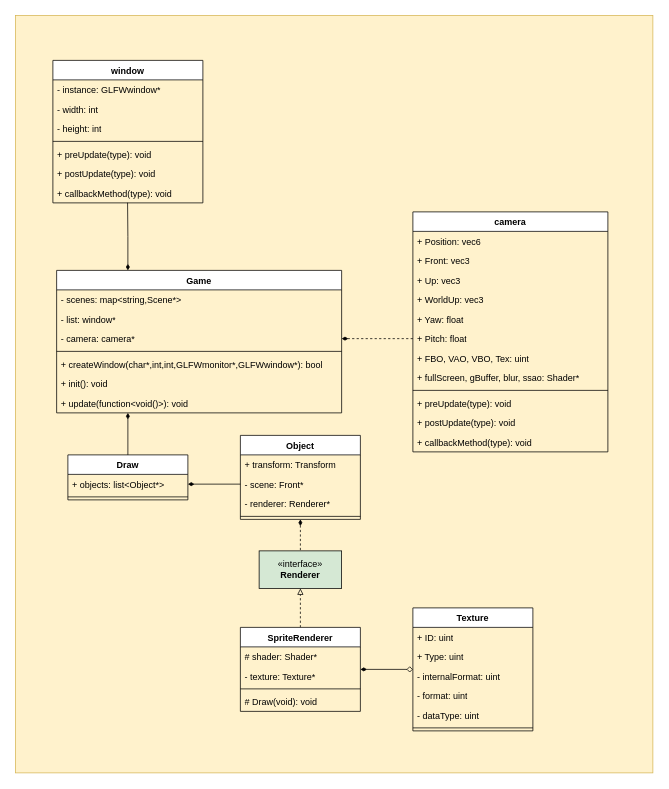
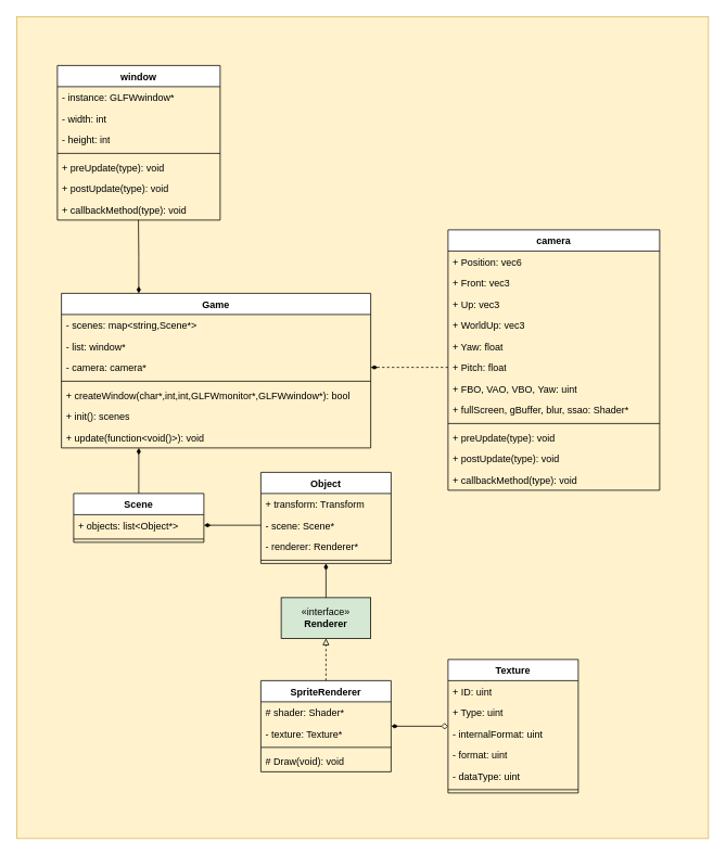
  <mxCell id="0" />
  <mxCell id="1" parent="0" />
  <mxCell id="2" value="" style="rounded=0;whiteSpace=wrap;html=1;fillColor=#fff2cc;strokeColor=#d6b656;" vertex="1" parent="1"><mxGeometry x="20" y="20" width="850" height="1010" as="geometry" /></mxCell>
  <mxCell id="3" value="«interface»&lt;br&gt;&lt;b&gt;Renderer&lt;/b&gt;" style="html=1;whiteSpace=wrap;fillColor=#d5e8d4;" vertex="1" parent="1"><mxGeometry x="345" y="734" width="110" height="50" as="geometry" /></mxCell>
  <mxCell id="4" style="edgeStyle=orthogonalEdgeStyle;rounded=0;orthogonalLoop=1;jettySize=auto;html=1;exitX=0.5;exitY=0;exitDx=0;exitDy=0;entryX=0.5;entryY=1;entryDx=0;entryDy=0;endArrow=block;endFill=0;dashed=1;" edge="1" parent="1" source="6" target="3"><mxGeometry relative="1" as="geometry"><mxPoint x="395" y="810" as="targetPoint" /></mxGeometry></mxCell>
  <mxCell id="5" style="edgeStyle=orthogonalEdgeStyle;rounded=0;orthogonalLoop=1;jettySize=auto;html=1;exitX=1;exitY=0.5;exitDx=0;exitDy=0;entryX=0;entryY=0.5;entryDx=0;entryDy=0;startArrow=diamondThin;startFill=1;endArrow=diamond;endFill=0;" edge="1" parent="1" source="6" target="11"><mxGeometry relative="1" as="geometry" /></mxCell>
  <mxCell id="6" value="SpriteRenderer" style="swimlane;fontStyle=1;align=center;verticalAlign=top;childLayout=stackLayout;horizontal=1;startSize=26;horizontalStack=0;resizeParent=1;resizeParentMax=0;resizeLast=0;collapsible=1;marginBottom=0;whiteSpace=wrap;html=1;" vertex="1" parent="1"><mxGeometry x="320" y="836" width="160" height="112" as="geometry" /></mxCell>
  <mxCell id="7" value="# shader: Shader*" style="text;strokeColor=none;fillColor=none;align=left;verticalAlign=top;spacingLeft=4;spacingRight=4;overflow=hidden;rotatable=0;points=[[0,0.5],[1,0.5]];portConstraint=eastwest;whiteSpace=wrap;html=1;" vertex="1" parent="6"><mxGeometry y="26" width="160" height="26" as="geometry" /></mxCell>
  <mxCell id="8" value="- texture: Texture*" style="text;strokeColor=none;fillColor=none;align=left;verticalAlign=top;spacingLeft=4;spacingRight=4;overflow=hidden;rotatable=0;points=[[0,0.5],[1,0.5]];portConstraint=eastwest;whiteSpace=wrap;html=1;" vertex="1" parent="6"><mxGeometry y="52" width="160" height="26" as="geometry" /></mxCell>
  <mxCell id="9" value="" style="line;strokeWidth=1;fillColor=none;align=left;verticalAlign=middle;spacingTop=-1;spacingLeft=3;spacingRight=3;rotatable=0;labelPosition=right;points=[];portConstraint=eastwest;strokeColor=inherit;" vertex="1" parent="6"><mxGeometry y="78" width="160" height="8" as="geometry" /></mxCell>
  <mxCell id="10" value="# Draw(void): void" style="text;strokeColor=none;fillColor=none;align=left;verticalAlign=top;spacingLeft=4;spacingRight=4;overflow=hidden;rotatable=0;points=[[0,0.5],[1,0.5]];portConstraint=eastwest;whiteSpace=wrap;html=1;" vertex="1" parent="6"><mxGeometry y="86" width="160" height="26" as="geometry" /></mxCell>
  <mxCell id="11" value="Texture" style="swimlane;fontStyle=1;align=center;verticalAlign=top;childLayout=stackLayout;horizontal=1;startSize=26;horizontalStack=0;resizeParent=1;resizeParentMax=0;resizeLast=0;collapsible=1;marginBottom=0;whiteSpace=wrap;html=1;" vertex="1" parent="1"><mxGeometry x="550" y="810" width="160" height="164" as="geometry" /></mxCell>
  <mxCell id="12" value="+ ID: uint" style="text;strokeColor=none;fillColor=none;align=left;verticalAlign=top;spacingLeft=4;spacingRight=4;overflow=hidden;rotatable=0;points=[[0,0.5],[1,0.5]];portConstraint=eastwest;whiteSpace=wrap;html=1;" vertex="1" parent="11"><mxGeometry y="26" width="160" height="26" as="geometry" /></mxCell>
  <mxCell id="13" value="+ Type&lt;span style=&quot;color: rgba(0, 0, 0, 0); font-family: monospace; font-size: 0px; text-wrap-mode: nowrap;&quot;&gt;%3CmxGraphModel%3E%3Croot%3E%3CmxCell%20id%3D%220%22%2F%3E%3CmxCell%20id%3D%221%22%20parent%3D%220%22%2F%3E%3CmxCell%20id%3D%222%22%20value%3D%22%2B%20ID%3A%20uint%22%20style%3D%22text%3BstrokeColor%3Dnone%3BfillColor%3Dnone%3Balign%3Dleft%3BverticalAlign%3Dtop%3BspacingLeft%3D4%3BspacingRight%3D4%3Boverflow%3Dhidden%3Brotatable%3D0%3Bpoints%3D%5B%5B0%2C0.5%5D%2C%5B1%2C0.5%5D%5D%3BportConstraint%3Deastwest%3BwhiteSpace%3Dwrap%3Bhtml%3D1%3B%22%20vertex%3D%221%22%20parent%3D%221%22%3E%3CmxGeometry%20x%3D%22560%22%20y%3D%22350%22%20width%3D%22160%22%20height%3D%2226%22%20as%3D%22geometry%22%2F%3E%3C%2FmxCell%3E%3C%2Froot%3E%3C%2FmxGraphModel%3E&lt;/span&gt;: uint" style="text;strokeColor=none;fillColor=none;align=left;verticalAlign=top;spacingLeft=4;spacingRight=4;overflow=hidden;rotatable=0;points=[[0,0.5],[1,0.5]];portConstraint=eastwest;whiteSpace=wrap;html=1;" vertex="1" parent="11"><mxGeometry y="52" width="160" height="26" as="geometry" /></mxCell>
  <mxCell id="14" value="- internalFormat&lt;span style=&quot;color: rgba(0, 0, 0, 0); font-family: monospace; font-size: 0px; text-wrap-mode: nowrap;&quot;&gt;%3CmxGraphModel%3E%3Croot%3E%3CmxCell%20id%3D%220%22%2F%3E%3CmxCell%20id%3D%221%22%20parent%3D%220%22%2F%3E%3CmxCell%20id%3D%222%22%20value%3D%22%2B%20ID%3A%20uint%22%20style%3D%22text%3BstrokeColor%3Dnone%3BfillColor%3Dnone%3Balign%3Dleft%3BverticalAlign%3Dtop%3BspacingLeft%3D4%3BspacingRight%3D4%3Boverflow%3Dhidden%3Brotatable%3D0%3Bpoints%3D%5B%5B0%2C0.5%5D%2C%5B1%2C0.5%5D%5D%3BportConstraint%3Deastwest%3BwhiteSpace%3Dwrap%3Bhtml%3D1%3B%22%20vertex%3D%221%22%20parent%3D%221%22%3E%3CmxGeometry%20x%3D%22560%22%20y%3D%22350%22%20width%3D%22160%22%20height%3D%2226%22%20as%3D%22geometry%22%2F%3E%3C%2FmxCell%3E%3C%2Froot%3E%3C%2FmxGraphModel%3E&lt;/span&gt;: uint" style="text;strokeColor=none;fillColor=none;align=left;verticalAlign=top;spacingLeft=4;spacingRight=4;overflow=hidden;rotatable=0;points=[[0,0.5],[1,0.5]];portConstraint=eastwest;whiteSpace=wrap;html=1;" vertex="1" parent="11"><mxGeometry y="78" width="160" height="26" as="geometry" /></mxCell>
  <mxCell id="15" value="- format&lt;span style=&quot;color: rgba(0, 0, 0, 0); font-family: monospace; font-size: 0px; text-wrap-mode: nowrap;&quot;&gt;%3CmxGraphModel%3E%3Croot%3E%3CmxCell%20id%3D%220%22%2F%3E%3CmxCell%20id%3D%221%22%20parent%3D%220%22%2F%3E%3CmxCell%20id%3D%222%22%20value%3D%22%2B%20ID%3A%20uint%22%20style%3D%22text%3BstrokeColor%3Dnone%3BfillColor%3Dnone%3Balign%3Dleft%3BverticalAlign%3Dtop%3BspacingLeft%3D4%3BspacingRight%3D4%3Boverflow%3Dhidden%3Brotatable%3D0%3Bpoints%3D%5B%5B0%2C0.5%5D%2C%5B1%2C0.5%5D%5D%3BportConstraint%3Deastwest%3BwhiteSpace%3Dwrap%3Bhtml%3D1%3B%22%20vertex%3D%221%22%20parent%3D%221%22%3E%3CmxGeometry%20x%3D%22560%22%20y%3D%22350%22%20width%3D%22160%22%20height%3D%2226%22%20as%3D%22geometry%22%2F%3E%3C%2FmxCell%3E%3C%2Froot%3E%3C%2FmxGraphModel%3E&lt;/span&gt;: uint" style="text;strokeColor=none;fillColor=none;align=left;verticalAlign=top;spacingLeft=4;spacingRight=4;overflow=hidden;rotatable=0;points=[[0,0.5],[1,0.5]];portConstraint=eastwest;whiteSpace=wrap;html=1;" vertex="1" parent="11"><mxGeometry y="104" width="160" height="26" as="geometry" /></mxCell>
  <mxCell id="16" value="- dataType&lt;span style=&quot;color: rgba(0, 0, 0, 0); font-family: monospace; font-size: 0px; text-wrap-mode: nowrap;&quot;&gt;%3CmxGraphModel%3E%3Croot%3E%3CmxCell%20id%3D%220%22%2F%3E%3CmxCell%20id%3D%221%22%20parent%3D%220%22%2F%3E%3CmxCell%20id%3D%222%22%20value%3D%22%2B%20ID%3A%20uint%22%20style%3D%22text%3BstrokeColor%3Dnone%3BfillColor%3Dnone%3Balign%3Dleft%3BverticalAlign%3Dtop%3BspacingLeft%3D4%3BspacingRight%3D4%3Boverflow%3Dhidden%3Brotatable%3D0%3Bpoints%3D%5B%5B0%2C0.5%5D%2C%5B1%2C0.5%5D%5D%3BportConstraint%3Deastwest%3BwhiteSpace%3Dwrap%3Bhtml%3D1%3B%22%20vertex%3D%221%22%20parent%3D%221%22%3E%3CmxGeometry%20x%3D%22560%22%20y%3D%22350%22%20width%3D%22160%22%20height%3D%2226%22%20as%3D%22geometry%22%2F%3E%3C%2FmxCell%3E%3C%2Froot%3E%3C%2FmxGraphModel&lt;/span&gt;: uint" style="text;strokeColor=none;fillColor=none;align=left;verticalAlign=top;spacingLeft=4;spacingRight=4;overflow=hidden;rotatable=0;points=[[0,0.5],[1,0.5]];portConstraint=eastwest;whiteSpace=wrap;html=1;" vertex="1" parent="11"><mxGeometry y="130" width="160" height="26" as="geometry" /></mxCell>
  <mxCell id="17" value="" style="line;strokeWidth=1;fillColor=none;align=left;verticalAlign=middle;spacingTop=-1;spacingLeft=3;spacingRight=3;rotatable=0;labelPosition=right;points=[];portConstraint=eastwest;strokeColor=inherit;" vertex="1" parent="11"><mxGeometry y="156" width="160" height="8" as="geometry" /></mxCell>
- <mxCell id="18" style="edgeStyle=orthogonalEdgeStyle;rounded=0;orthogonalLoop=1;jettySize=auto;html=1;exitX=0.5;exitY=1;exitDx=0;exitDy=0;entryX=0.5;entryY=0;entryDx=0;entryDy=0;startArrow=diamondThin;startFill=1;endArrow=none;endFill=0;dashed=1;" edge="1" parent="1" source="19" target="3"><mxGeometry relative="1" as="geometry" /></mxCell>
+ <mxCell id="18" style="edgeStyle=orthogonalEdgeStyle;rounded=0;orthogonalLoop=1;jettySize=auto;html=1;exitX=0.5;exitY=1;exitDx=0;exitDy=0;entryX=0.5;entryY=0;entryDx=0;entryDy=0;startArrow=diamondThin;startFill=1;endArrow=none;endFill=0;" edge="1" parent="1" source="19" target="3"><mxGeometry relative="1" as="geometry" /></mxCell>
  <mxCell id="19" value="Object" style="swimlane;fontStyle=1;align=center;verticalAlign=top;childLayout=stackLayout;horizontal=1;startSize=26;horizontalStack=0;resizeParent=1;resizeParentMax=0;resizeLast=0;collapsible=1;marginBottom=0;whiteSpace=wrap;html=1;" vertex="1" parent="1"><mxGeometry x="320" y="580" width="160" height="112" as="geometry" /></mxCell>
  <mxCell id="20" value="+ transform: Transform" style="text;strokeColor=none;fillColor=none;align=left;verticalAlign=top;spacingLeft=4;spacingRight=4;overflow=hidden;rotatable=0;points=[[0,0.5],[1,0.5]];portConstraint=eastwest;whiteSpace=wrap;html=1;" vertex="1" parent="19"><mxGeometry y="26" width="160" height="26" as="geometry" /></mxCell>
- <mxCell id="21" value="- scene: Front*" style="text;strokeColor=none;fillColor=none;align=left;verticalAlign=top;spacingLeft=4;spacingRight=4;overflow=hidden;rotatable=0;points=[[0,0.5],[1,0.5]];portConstraint=eastwest;whiteSpace=wrap;html=1;" vertex="1" parent="19"><mxGeometry y="52" width="160" height="26" as="geometry" /></mxCell>
+ <mxCell id="21" value="- scene: Scene*" style="text;strokeColor=none;fillColor=none;align=left;verticalAlign=top;spacingLeft=4;spacingRight=4;overflow=hidden;rotatable=0;points=[[0,0.5],[1,0.5]];portConstraint=eastwest;whiteSpace=wrap;html=1;" vertex="1" parent="19"><mxGeometry y="52" width="160" height="26" as="geometry" /></mxCell>
  <mxCell id="22" value="- renderer: Renderer*" style="text;strokeColor=none;fillColor=none;align=left;verticalAlign=top;spacingLeft=4;spacingRight=4;overflow=hidden;rotatable=0;points=[[0,0.5],[1,0.5]];portConstraint=eastwest;whiteSpace=wrap;html=1;" vertex="1" parent="19"><mxGeometry y="78" width="160" height="26" as="geometry" /></mxCell>
  <mxCell id="23" value="" style="line;strokeWidth=1;fillColor=none;align=left;verticalAlign=middle;spacingTop=-1;spacingLeft=3;spacingRight=3;rotatable=0;labelPosition=right;points=[];portConstraint=eastwest;strokeColor=inherit;" vertex="1" parent="19"><mxGeometry y="104" width="160" height="8" as="geometry" /></mxCell>
- <mxCell id="24" value="Draw" style="swimlane;fontStyle=1;align=center;verticalAlign=top;childLayout=stackLayout;horizontal=1;startSize=26;horizontalStack=0;resizeParent=1;resizeParentMax=0;resizeLast=0;collapsible=1;marginBottom=0;whiteSpace=wrap;html=1;" vertex="1" parent="1"><mxGeometry x="90" y="606" width="160" height="60" as="geometry" /></mxCell>
+ <mxCell id="24" value="Scene" style="swimlane;fontStyle=1;align=center;verticalAlign=top;childLayout=stackLayout;horizontal=1;startSize=26;horizontalStack=0;resizeParent=1;resizeParentMax=0;resizeLast=0;collapsible=1;marginBottom=0;whiteSpace=wrap;html=1;" vertex="1" parent="1"><mxGeometry x="90" y="606" width="160" height="60" as="geometry" /></mxCell>
  <mxCell id="25" value="+ objects: list&amp;lt;Object*&amp;gt;" style="text;strokeColor=none;fillColor=none;align=left;verticalAlign=top;spacingLeft=4;spacingRight=4;overflow=hidden;rotatable=0;points=[[0,0.5],[1,0.5]];portConstraint=eastwest;whiteSpace=wrap;html=1;" vertex="1" parent="24"><mxGeometry y="26" width="160" height="26" as="geometry" /></mxCell>
  <mxCell id="26" value="" style="line;strokeWidth=1;fillColor=none;align=left;verticalAlign=middle;spacingTop=-1;spacingLeft=3;spacingRight=3;rotatable=0;labelPosition=right;points=[];portConstraint=eastwest;strokeColor=inherit;" vertex="1" parent="24"><mxGeometry y="52" width="160" height="8" as="geometry" /></mxCell>
  <mxCell id="27" style="edgeStyle=orthogonalEdgeStyle;rounded=0;orthogonalLoop=1;jettySize=auto;html=1;exitX=1;exitY=0.5;exitDx=0;exitDy=0;entryX=0;entryY=0.5;entryDx=0;entryDy=0;startArrow=diamondThin;startFill=1;endArrow=none;endFill=0;" edge="1" parent="1" source="25" target="21"><mxGeometry relative="1" as="geometry" /></mxCell>
  <mxCell id="28" style="edgeStyle=orthogonalEdgeStyle;rounded=0;orthogonalLoop=1;jettySize=auto;html=1;exitX=0.25;exitY=1;exitDx=0;exitDy=0;entryX=0.5;entryY=0;entryDx=0;entryDy=0;endArrow=none;endFill=0;startArrow=diamondThin;startFill=1;" edge="1" parent="1" source="29" target="24"><mxGeometry relative="1" as="geometry" /></mxCell>
  <mxCell id="29" value="Game" style="swimlane;fontStyle=1;align=center;verticalAlign=top;childLayout=stackLayout;horizontal=1;startSize=26;horizontalStack=0;resizeParent=1;resizeParentMax=0;resizeLast=0;collapsible=1;marginBottom=0;whiteSpace=wrap;html=1;" vertex="1" parent="1"><mxGeometry x="75" y="360" width="380" height="190" as="geometry" /></mxCell>
  <mxCell id="30" value="- scenes: map&amp;lt;string,Scene*&amp;gt;" style="text;strokeColor=none;fillColor=none;align=left;verticalAlign=top;spacingLeft=4;spacingRight=4;overflow=hidden;rotatable=0;points=[[0,0.5],[1,0.5]];portConstraint=eastwest;whiteSpace=wrap;html=1;" vertex="1" parent="29"><mxGeometry y="26" width="380" height="26" as="geometry" /></mxCell>
  <mxCell id="31" value="- list: window*" style="text;strokeColor=none;fillColor=none;align=left;verticalAlign=top;spacingLeft=4;spacingRight=4;overflow=hidden;rotatable=0;points=[[0,0.5],[1,0.5]];portConstraint=eastwest;whiteSpace=wrap;html=1;" vertex="1" parent="29"><mxGeometry y="52" width="380" height="26" as="geometry" /></mxCell>
  <mxCell id="32" value="- camera: camera*" style="text;strokeColor=none;fillColor=none;align=left;verticalAlign=top;spacingLeft=4;spacingRight=4;overflow=hidden;rotatable=0;points=[[0,0.5],[1,0.5]];portConstraint=eastwest;whiteSpace=wrap;html=1;" vertex="1" parent="29"><mxGeometry y="78" width="380" height="26" as="geometry" /></mxCell>
  <mxCell id="33" value="" style="line;strokeWidth=1;fillColor=none;align=left;verticalAlign=middle;spacingTop=-1;spacingLeft=3;spacingRight=3;rotatable=0;labelPosition=right;points=[];portConstraint=eastwest;strokeColor=inherit;" vertex="1" parent="29"><mxGeometry y="104" width="380" height="8" as="geometry" /></mxCell>
  <mxCell id="34" value="+ createWindow(char*,int,int,GLFWmonitor*,GLFWwindow*): bool" style="text;strokeColor=none;fillColor=none;align=left;verticalAlign=top;spacingLeft=4;spacingRight=4;overflow=hidden;rotatable=0;points=[[0,0.5],[1,0.5]];portConstraint=eastwest;whiteSpace=wrap;html=1;" vertex="1" parent="29"><mxGeometry y="112" width="380" height="26" as="geometry" /></mxCell>
- <mxCell id="35" value="+ init(): void" style="text;strokeColor=none;fillColor=none;align=left;verticalAlign=top;spacingLeft=4;spacingRight=4;overflow=hidden;rotatable=0;points=[[0,0.5],[1,0.5]];portConstraint=eastwest;whiteSpace=wrap;html=1;" vertex="1" parent="29"><mxGeometry y="138" width="380" height="26" as="geometry" /></mxCell>
+ <mxCell id="35" value="+ init(): scenes" style="text;strokeColor=none;fillColor=none;align=left;verticalAlign=top;spacingLeft=4;spacingRight=4;overflow=hidden;rotatable=0;points=[[0,0.5],[1,0.5]];portConstraint=eastwest;whiteSpace=wrap;html=1;" vertex="1" parent="29"><mxGeometry y="138" width="380" height="26" as="geometry" /></mxCell>
  <mxCell id="36" value="+ update(function&amp;lt;void()&amp;gt;): void" style="text;strokeColor=none;fillColor=none;align=left;verticalAlign=top;spacingLeft=4;spacingRight=4;overflow=hidden;rotatable=0;points=[[0,0.5],[1,0.5]];portConstraint=eastwest;whiteSpace=wrap;html=1;" vertex="1" parent="29"><mxGeometry y="164" width="380" height="26" as="geometry" /></mxCell>
  <mxCell id="37" value="window" style="swimlane;fontStyle=1;align=center;verticalAlign=top;childLayout=stackLayout;horizontal=1;startSize=26;horizontalStack=0;resizeParent=1;resizeParentMax=0;resizeLast=0;collapsible=1;marginBottom=0;whiteSpace=wrap;html=1;" vertex="1" parent="1"><mxGeometry x="70" y="80" width="200" height="190" as="geometry" /></mxCell>
  <mxCell id="38" value="- instance: GLFWwindow*" style="text;strokeColor=none;fillColor=none;align=left;verticalAlign=top;spacingLeft=4;spacingRight=4;overflow=hidden;rotatable=0;points=[[0,0.5],[1,0.5]];portConstraint=eastwest;whiteSpace=wrap;html=1;" vertex="1" parent="37"><mxGeometry y="26" width="200" height="26" as="geometry" /></mxCell>
  <mxCell id="39" value="- width: int" style="text;strokeColor=none;fillColor=none;align=left;verticalAlign=top;spacingLeft=4;spacingRight=4;overflow=hidden;rotatable=0;points=[[0,0.5],[1,0.5]];portConstraint=eastwest;whiteSpace=wrap;html=1;" vertex="1" parent="37"><mxGeometry y="52" width="200" height="26" as="geometry" /></mxCell>
  <mxCell id="40" value="- height: int" style="text;strokeColor=none;fillColor=none;align=left;verticalAlign=top;spacingLeft=4;spacingRight=4;overflow=hidden;rotatable=0;points=[[0,0.5],[1,0.5]];portConstraint=eastwest;whiteSpace=wrap;html=1;" vertex="1" parent="37"><mxGeometry y="78" width="200" height="26" as="geometry" /></mxCell>
  <mxCell id="41" value="" style="line;strokeWidth=1;fillColor=none;align=left;verticalAlign=middle;spacingTop=-1;spacingLeft=3;spacingRight=3;rotatable=0;labelPosition=right;points=[];portConstraint=eastwest;strokeColor=inherit;" vertex="1" parent="37"><mxGeometry y="104" width="200" height="8" as="geometry" /></mxCell>
  <mxCell id="42" value="+ preUpdate(type): void" style="text;strokeColor=none;fillColor=none;align=left;verticalAlign=top;spacingLeft=4;spacingRight=4;overflow=hidden;rotatable=0;points=[[0,0.5],[1,0.5]];portConstraint=eastwest;whiteSpace=wrap;html=1;" vertex="1" parent="37"><mxGeometry y="112" width="200" height="26" as="geometry" /></mxCell>
  <mxCell id="43" value="+ postUpdate(type): void" style="text;strokeColor=none;fillColor=none;align=left;verticalAlign=top;spacingLeft=4;spacingRight=4;overflow=hidden;rotatable=0;points=[[0,0.5],[1,0.5]];portConstraint=eastwest;whiteSpace=wrap;html=1;" vertex="1" parent="37"><mxGeometry y="138" width="200" height="26" as="geometry" /></mxCell>
  <mxCell id="44" value="+ callbackMethod(type): void" style="text;strokeColor=none;fillColor=none;align=left;verticalAlign=top;spacingLeft=4;spacingRight=4;overflow=hidden;rotatable=0;points=[[0,0.5],[1,0.5]];portConstraint=eastwest;whiteSpace=wrap;html=1;" vertex="1" parent="37"><mxGeometry y="164" width="200" height="26" as="geometry" /></mxCell>
  <mxCell id="45" value="camera" style="swimlane;fontStyle=1;align=center;verticalAlign=top;childLayout=stackLayout;horizontal=1;startSize=26;horizontalStack=0;resizeParent=1;resizeParentMax=0;resizeLast=0;collapsible=1;marginBottom=0;whiteSpace=wrap;html=1;" vertex="1" parent="1"><mxGeometry x="550" y="282" width="260" height="320" as="geometry" /></mxCell>
  <mxCell id="46" value="+ Position: vec6" style="text;strokeColor=none;fillColor=none;align=left;verticalAlign=top;spacingLeft=4;spacingRight=4;overflow=hidden;rotatable=0;points=[[0,0.5],[1,0.5]];portConstraint=eastwest;whiteSpace=wrap;html=1;" vertex="1" parent="45"><mxGeometry y="26" width="260" height="26" as="geometry" /></mxCell>
  <mxCell id="47" value="+ Front: vec3" style="text;strokeColor=none;fillColor=none;align=left;verticalAlign=top;spacingLeft=4;spacingRight=4;overflow=hidden;rotatable=0;points=[[0,0.5],[1,0.5]];portConstraint=eastwest;whiteSpace=wrap;html=1;" vertex="1" parent="45"><mxGeometry y="52" width="260" height="26" as="geometry" /></mxCell>
  <mxCell id="48" value="+ Up: vec3" style="text;strokeColor=none;fillColor=none;align=left;verticalAlign=top;spacingLeft=4;spacingRight=4;overflow=hidden;rotatable=0;points=[[0,0.5],[1,0.5]];portConstraint=eastwest;whiteSpace=wrap;html=1;" vertex="1" parent="45"><mxGeometry y="78" width="260" height="26" as="geometry" /></mxCell>
  <mxCell id="49" value="+ WorldUp: vec3" style="text;strokeColor=none;fillColor=none;align=left;verticalAlign=top;spacingLeft=4;spacingRight=4;overflow=hidden;rotatable=0;points=[[0,0.5],[1,0.5]];portConstraint=eastwest;whiteSpace=wrap;html=1;" vertex="1" parent="45"><mxGeometry y="104" width="260" height="26" as="geometry" /></mxCell>
  <mxCell id="50" value="+ Yaw: float" style="text;strokeColor=none;fillColor=none;align=left;verticalAlign=top;spacingLeft=4;spacingRight=4;overflow=hidden;rotatable=0;points=[[0,0.5],[1,0.5]];portConstraint=eastwest;whiteSpace=wrap;html=1;" vertex="1" parent="45"><mxGeometry y="130" width="260" height="26" as="geometry" /></mxCell>
  <mxCell id="51" value="+ Pitch: float" style="text;strokeColor=none;fillColor=none;align=left;verticalAlign=top;spacingLeft=4;spacingRight=4;overflow=hidden;rotatable=0;points=[[0,0.5],[1,0.5]];portConstraint=eastwest;whiteSpace=wrap;html=1;" vertex="1" parent="45"><mxGeometry y="156" width="260" height="26" as="geometry" /></mxCell>
- <mxCell id="52" value="+ FBO, VAO, VBO, Tex: uint" style="text;strokeColor=none;fillColor=none;align=left;verticalAlign=top;spacingLeft=4;spacingRight=4;overflow=hidden;rotatable=0;points=[[0,0.5],[1,0.5]];portConstraint=eastwest;whiteSpace=wrap;html=1;" vertex="1" parent="45"><mxGeometry y="182" width="260" height="26" as="geometry" /></mxCell>
+ <mxCell id="52" value="+ FBO, VAO, VBO, Yaw: uint" style="text;strokeColor=none;fillColor=none;align=left;verticalAlign=top;spacingLeft=4;spacingRight=4;overflow=hidden;rotatable=0;points=[[0,0.5],[1,0.5]];portConstraint=eastwest;whiteSpace=wrap;html=1;" vertex="1" parent="45"><mxGeometry y="182" width="260" height="26" as="geometry" /></mxCell>
  <mxCell id="53" value="+ fullScreen, gBuffer, blur, ssao: Shader*" style="text;strokeColor=none;fillColor=none;align=left;verticalAlign=top;spacingLeft=4;spacingRight=4;overflow=hidden;rotatable=0;points=[[0,0.5],[1,0.5]];portConstraint=eastwest;whiteSpace=wrap;html=1;" vertex="1" parent="45"><mxGeometry y="208" width="260" height="26" as="geometry" /></mxCell>
  <mxCell id="54" value="" style="line;strokeWidth=1;fillColor=none;align=left;verticalAlign=middle;spacingTop=-1;spacingLeft=3;spacingRight=3;rotatable=0;labelPosition=right;points=[];portConstraint=eastwest;strokeColor=inherit;" vertex="1" parent="45"><mxGeometry y="234" width="260" height="8" as="geometry" /></mxCell>
  <mxCell id="55" value="+ preUpdate(type): void" style="text;strokeColor=none;fillColor=none;align=left;verticalAlign=top;spacingLeft=4;spacingRight=4;overflow=hidden;rotatable=0;points=[[0,0.5],[1,0.5]];portConstraint=eastwest;whiteSpace=wrap;html=1;" vertex="1" parent="45"><mxGeometry y="242" width="260" height="26" as="geometry" /></mxCell>
  <mxCell id="56" value="+ postUpdate(type): void" style="text;strokeColor=none;fillColor=none;align=left;verticalAlign=top;spacingLeft=4;spacingRight=4;overflow=hidden;rotatable=0;points=[[0,0.5],[1,0.5]];portConstraint=eastwest;whiteSpace=wrap;html=1;" vertex="1" parent="45"><mxGeometry y="268" width="260" height="26" as="geometry" /></mxCell>
  <mxCell id="57" value="+ callbackMethod(type): void" style="text;strokeColor=none;fillColor=none;align=left;verticalAlign=top;spacingLeft=4;spacingRight=4;overflow=hidden;rotatable=0;points=[[0,0.5],[1,0.5]];portConstraint=eastwest;whiteSpace=wrap;html=1;" vertex="1" parent="45"><mxGeometry y="294" width="260" height="26" as="geometry" /></mxCell>
  <mxCell id="58" style="edgeStyle=orthogonalEdgeStyle;rounded=0;orthogonalLoop=1;jettySize=auto;html=1;exitX=1;exitY=0.5;exitDx=0;exitDy=0;entryX=0;entryY=0.5;entryDx=0;entryDy=0;endArrow=none;endFill=0;startArrow=diamondThin;startFill=1;dashed=1;" edge="1" parent="1" source="32" target="51"><mxGeometry relative="1" as="geometry" /></mxCell>
  <mxCell id="59" style="edgeStyle=orthogonalEdgeStyle;rounded=0;orthogonalLoop=1;jettySize=auto;html=1;exitX=0.25;exitY=0;exitDx=0;exitDy=0;entryX=0.498;entryY=0.992;entryDx=0;entryDy=0;entryPerimeter=0;endArrow=none;endFill=0;startArrow=diamondThin;startFill=1;" edge="1" parent="1" source="29" target="44"><mxGeometry relative="1" as="geometry" /></mxCell>
